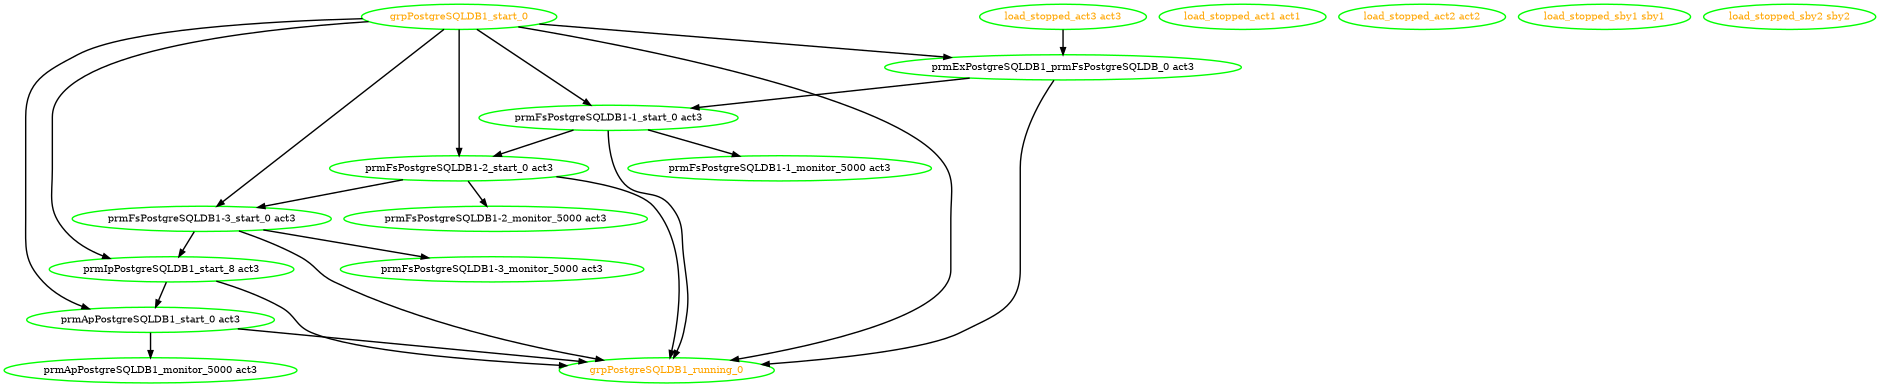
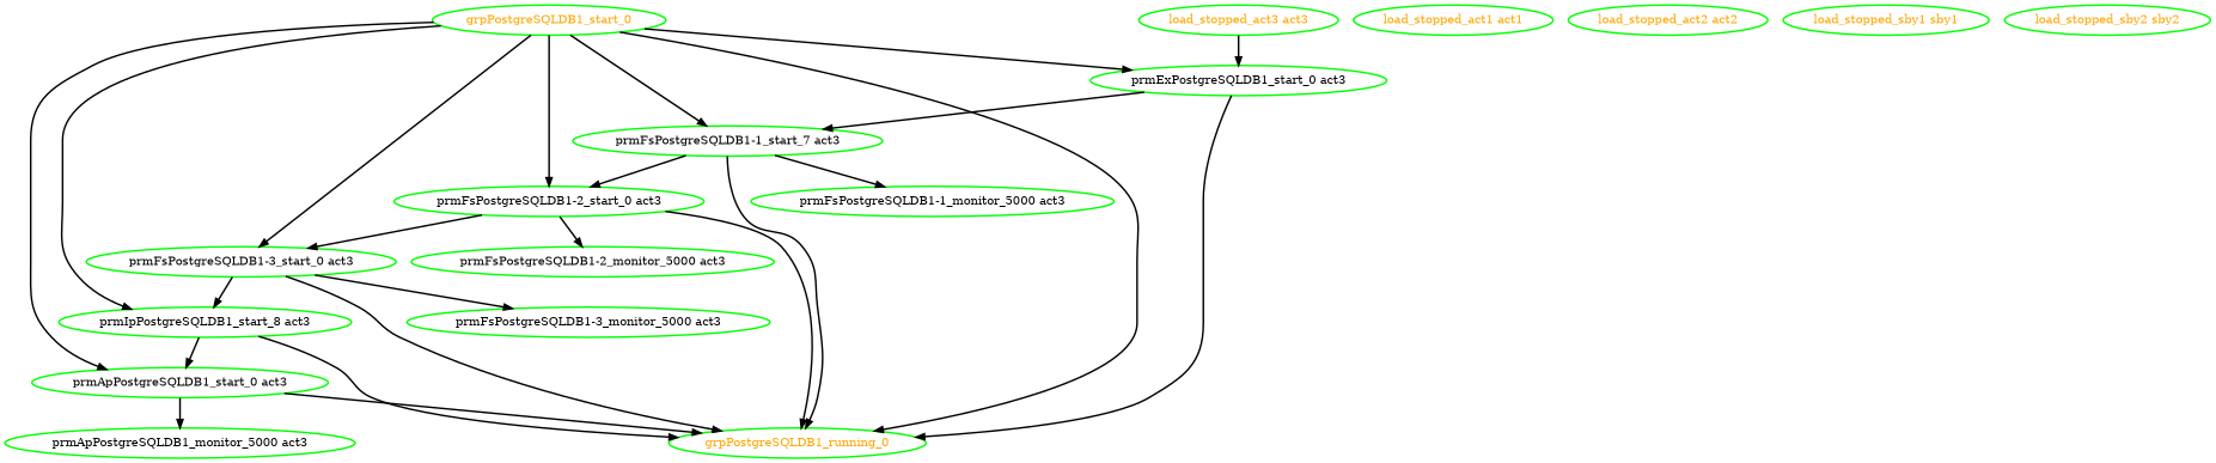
  digraph {
    node [color=green fontcolor=black style=bold]
    edge [style=bold]
    grpPostgreSQLDB1_running_0 [fontcolor=orange]
    grpPostgreSQLDB1_start_0 [fontcolor=orange]
    "prmApPostgreSQLDB1_start_0 act3"
-   "prmExPostgreSQLDB1_start_0 act3" [label="prmExPostgreSQLDB1_prmFsPostgreSQLDB_0 act3"]
-   "prmFsPostgreSQLDB1-1_start_0 act3"
+   "prmExPostgreSQLDB1_start_0 act3"
+   "prmFsPostgreSQLDB1-1_start_0 act3" [label="prmFsPostgreSQLDB1-1_start_7 act3"]
    "prmFsPostgreSQLDB1-2_start_0 act3"
    "prmFsPostgreSQLDB1-3_start_0 act3"
    n8 [label="prmIpPostgreSQLDB1_start_8 act3"]
    "prmApPostgreSQLDB1_monitor_5000 act3"
    "prmFsPostgreSQLDB1-1_monitor_5000 act3"
    "prmFsPostgreSQLDB1-2_monitor_5000 act3"
    "prmFsPostgreSQLDB1-3_monitor_5000 act3"
    "load_stopped_act1 act1" [fontcolor=orange]
    "load_stopped_act2 act2" [fontcolor=orange]
    "load_stopped_act3 act3" [fontcolor=orange]
    "load_stopped_sby1 sby1" [fontcolor=orange]
    "load_stopped_sby2 sby2" [fontcolor=orange]
    grpPostgreSQLDB1_start_0 -> grpPostgreSQLDB1_running_0
    grpPostgreSQLDB1_start_0 -> "prmApPostgreSQLDB1_start_0 act3"
    grpPostgreSQLDB1_start_0 -> "prmExPostgreSQLDB1_start_0 act3"
    grpPostgreSQLDB1_start_0 -> "prmFsPostgreSQLDB1-1_start_0 act3"
    grpPostgreSQLDB1_start_0 -> "prmFsPostgreSQLDB1-2_start_0 act3"
    grpPostgreSQLDB1_start_0 -> "prmFsPostgreSQLDB1-3_start_0 act3"
    grpPostgreSQLDB1_start_0 -> n8
    "prmApPostgreSQLDB1_start_0 act3" -> grpPostgreSQLDB1_running_0
    "prmApPostgreSQLDB1_start_0 act3" -> "prmApPostgreSQLDB1_monitor_5000 act3"
    "prmExPostgreSQLDB1_start_0 act3" -> grpPostgreSQLDB1_running_0
    "prmExPostgreSQLDB1_start_0 act3" -> "prmFsPostgreSQLDB1-1_start_0 act3"
    "prmFsPostgreSQLDB1-1_start_0 act3" -> grpPostgreSQLDB1_running_0
    "prmFsPostgreSQLDB1-1_start_0 act3" -> "prmFsPostgreSQLDB1-2_start_0 act3"
    "prmFsPostgreSQLDB1-1_start_0 act3" -> "prmFsPostgreSQLDB1-1_monitor_5000 act3"
    "prmFsPostgreSQLDB1-2_start_0 act3" -> grpPostgreSQLDB1_running_0
    "prmFsPostgreSQLDB1-2_start_0 act3" -> "prmFsPostgreSQLDB1-3_start_0 act3"
    "prmFsPostgreSQLDB1-2_start_0 act3" -> "prmFsPostgreSQLDB1-2_monitor_5000 act3"
    "prmFsPostgreSQLDB1-3_start_0 act3" -> grpPostgreSQLDB1_running_0
    "prmFsPostgreSQLDB1-3_start_0 act3" -> n8
    "prmFsPostgreSQLDB1-3_start_0 act3" -> "prmFsPostgreSQLDB1-3_monitor_5000 act3"
    n8 -> grpPostgreSQLDB1_running_0
    n8 -> "prmApPostgreSQLDB1_start_0 act3"
    "load_stopped_act3 act3" -> "prmExPostgreSQLDB1_start_0 act3"
  }
